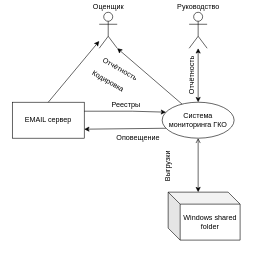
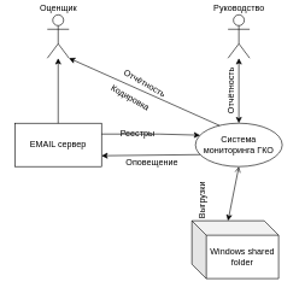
  <mxCell id="0" />
  <mxCell id="1" parent="0" />
- <mxCell id="2" value="Оценщик" style="shape=umlActor;verticalLabelPosition=top;verticalAlign=bottom;html=1;outlineConnect=0;labelPosition=center;align=center;" parent="1" vertex="1"><mxGeometry x="165" y="20" width="30" height="60" as="geometry" /></mxCell>
+ <mxCell id="2" value="Оценщик" style="shape=umlActor;verticalLabelPosition=top;verticalAlign=bottom;html=1;outlineConnect=0;labelPosition=center;align=center;" parent="1" vertex="1"><mxGeometry x="65" y="20" width="30" height="60" as="geometry" /></mxCell>
  <mxCell id="3" value="Система мониторинга ГКО" style="ellipse;whiteSpace=wrap;html=1;" parent="1" vertex="1"><mxGeometry x="270" y="170" width="120" height="60" as="geometry" /></mxCell>
  <mxCell id="4" value="EMAIL сервер" style="rounded=0;whiteSpace=wrap;html=1;" parent="1" vertex="1"><mxGeometry x="20" y="170" width="120" height="60" as="geometry" /></mxCell>
- <mxCell id="5" value="Реестры" style="text;html=1;strokeColor=none;fillColor=none;align=center;verticalAlign=middle;whiteSpace=wrap;rounded=0;" parent="1" vertex="1"><mxGeometry x="180" y="160" width="60" height="30" as="geometry" /></mxCell>
+ <mxCell id="5" value="Реестры" style="text;html=1;strokeColor=none;fillColor=none;align=center;verticalAlign=middle;whiteSpace=wrap;rounded=0;" parent="1" vertex="1"><mxGeometry x="160" y="170" width="60" height="30" as="geometry" /></mxCell>
  <mxCell id="6" value="" style="endArrow=classic;html=1;rounded=0;exitX=1;exitY=0.25;exitDx=0;exitDy=0;entryX=0;entryY=0.25;entryDx=0;entryDy=0;" parent="1" source="4" target="3" edge="1"><mxGeometry width="50" height="50" relative="1" as="geometry"><mxPoint x="200" y="350" as="sourcePoint" /><mxPoint x="250" y="300" as="targetPoint" /><Array as="points"><mxPoint x="220" y="185" /></Array></mxGeometry></mxCell>
  <mxCell id="7" value="" style="endArrow=classic;html=1;rounded=0;exitX=0;exitY=0.75;exitDx=0;exitDy=0;entryX=1;entryY=0.75;entryDx=0;entryDy=0;" parent="1" source="3" target="4" edge="1"><mxGeometry width="50" height="50" relative="1" as="geometry"><mxPoint x="280" y="230" as="sourcePoint" /><mxPoint x="330" y="180" as="targetPoint" /></mxGeometry></mxCell>
- <mxCell id="8" value="Оповещение" style="text;html=1;strokeColor=none;fillColor=none;align=center;verticalAlign=middle;whiteSpace=wrap;rounded=0;" parent="1" vertex="1"><mxGeometry x="200" y="215" width="60" height="30" as="geometry" /></mxCell>
+ <mxCell id="8" value="Оповещение" style="text;html=1;strokeColor=none;fillColor=none;align=center;verticalAlign=middle;whiteSpace=wrap;rounded=0;" parent="1" vertex="1"><mxGeometry x="180" y="210" width="60" height="30" as="geometry" /></mxCell>
  <mxCell id="9" value="" style="endArrow=classic;html=1;rounded=0;" parent="1" target="2" edge="1"><mxGeometry width="50" height="50" relative="1" as="geometry"><mxPoint x="80" y="170" as="sourcePoint" /><mxPoint x="130" y="120" as="targetPoint" /></mxGeometry></mxCell>
- <mxCell id="10" value="Windows shared&lt;br&gt;folder" style="shape=cube;whiteSpace=wrap;html=1;boundedLbl=1;backgroundOutline=1;darkOpacity=0.05;darkOpacity2=0.1;" parent="1" vertex="1"><mxGeometry x="280" y="320" width="120" height="80" as="geometry" /></mxCell>
+ <mxCell id="10" value="Windows shared&lt;br&gt;folder" style="shape=cube;whiteSpace=wrap;html=1;boundedLbl=1;backgroundOutline=1;darkOpacity=0.05;darkOpacity2=0.1;" parent="1" vertex="1"><mxGeometry x="265" y="305" width="120" height="80" as="geometry" /></mxCell>
  <mxCell id="11" value="" style="endArrow=open;startArrow=classic;html=1;rounded=0;entryX=0.5;entryY=1;entryDx=0;entryDy=0;exitX=0;exitY=0;exitDx=50;exitDy=0;exitPerimeter=0;" parent="1" source="10" target="3" edge="1"><mxGeometry width="50" height="50" relative="1" as="geometry"><mxPoint x="180" y="350" as="sourcePoint" /><mxPoint x="230" y="300" as="targetPoint" /></mxGeometry></mxCell>
  <mxCell id="12" value="Выгрузки&amp;nbsp;" style="text;html=1;strokeColor=none;fillColor=none;align=center;verticalAlign=middle;whiteSpace=wrap;rounded=0;horizontal=0;" parent="1" vertex="1"><mxGeometry x="250" y="260" width="60" height="30" as="geometry" /></mxCell>
  <mxCell id="13" value="Руководство" style="shape=umlActor;verticalLabelPosition=top;verticalAlign=bottom;html=1;outlineConnect=0;labelPosition=center;align=center;" parent="1" vertex="1"><mxGeometry x="315" y="20" width="30" height="60" as="geometry" /></mxCell>
  <mxCell id="14" value="" style="endArrow=classic;startArrow=classic;html=1;rounded=0;exitX=0.5;exitY=0;exitDx=0;exitDy=0;" parent="1" source="3" target="13" edge="1"><mxGeometry width="50" height="50" relative="1" as="geometry"><mxPoint x="460" y="170" as="sourcePoint" /><mxPoint x="510" y="120" as="targetPoint" /></mxGeometry></mxCell>
  <mxCell id="15" value="Отчётность" style="text;html=1;strokeColor=none;fillColor=none;align=center;verticalAlign=middle;whiteSpace=wrap;rounded=0;horizontal=0;" parent="1" vertex="1"><mxGeometry x="290" y="110" width="60" height="30" as="geometry" /></mxCell>
  <mxCell id="16" value="" style="endArrow=none;startArrow=classic;html=1;rounded=0;exitX=1;exitY=1;exitDx=0;exitDy=0;exitPerimeter=0;entryX=0.25;entryY=0;entryDx=0;entryDy=0;" parent="1" source="2" target="3" edge="1"><mxGeometry width="50" height="50" relative="1" as="geometry"><mxPoint x="180" y="100" as="sourcePoint" /><mxPoint x="230" y="50" as="targetPoint" /></mxGeometry></mxCell>
  <mxCell id="17" value="Отчётность" style="text;html=1;strokeColor=none;fillColor=none;align=center;verticalAlign=middle;whiteSpace=wrap;rounded=0;horizontal=0;rotation=120;" parent="1" vertex="1"><mxGeometry x="170" y="100" width="60" height="30" as="geometry" /></mxCell>
  <mxCell id="18" value="Кодировка" style="text;html=1;strokeColor=none;fillColor=none;align=center;verticalAlign=middle;whiteSpace=wrap;rounded=0;horizontal=0;rotation=120;" vertex="1" parent="1"><mxGeometry x="150" y="120" width="60" height="30" as="geometry" /></mxCell>
